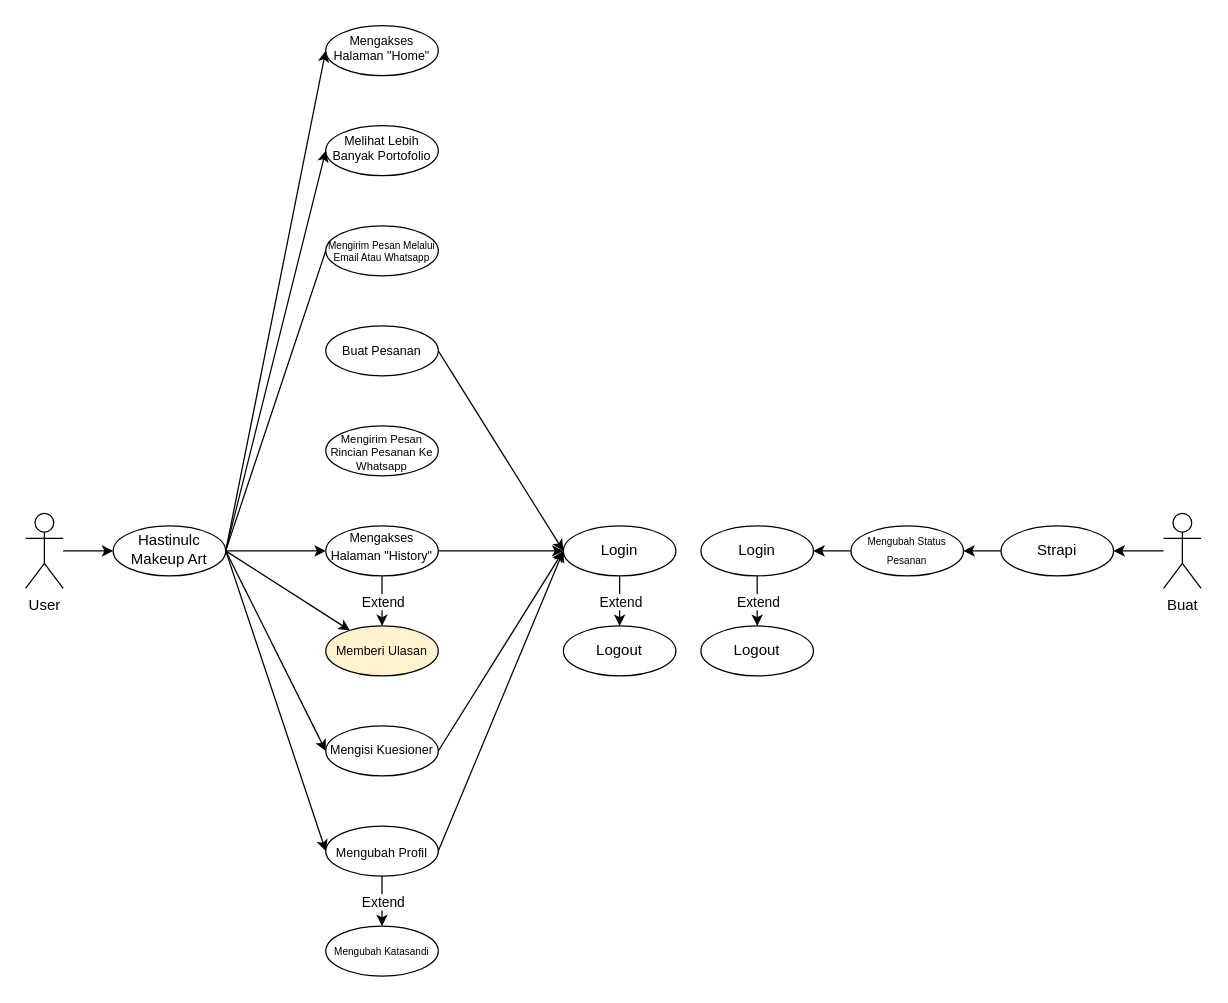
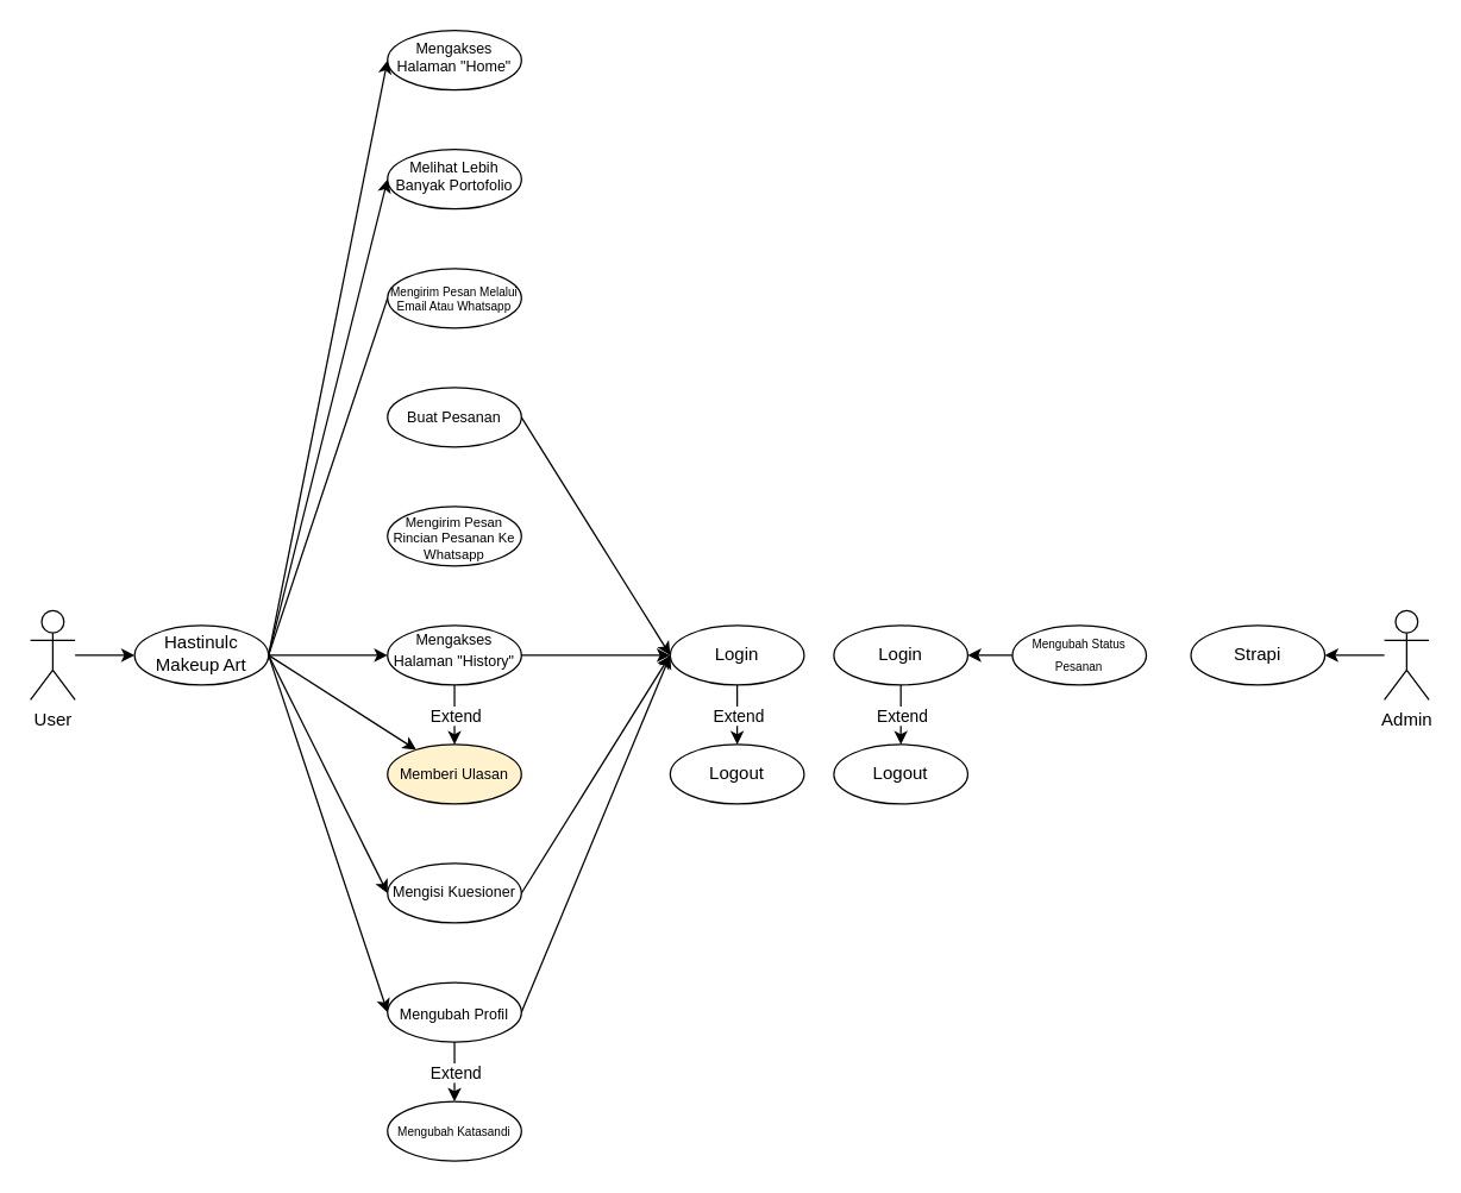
  <mxCell id="0" />
  <mxCell id="1" parent="0" />
  <mxCell id="2" value="" style="edgeStyle=orthogonalEdgeStyle;rounded=0;orthogonalLoop=1;jettySize=auto;html=1;" parent="1" source="3" target="28" edge="1"><mxGeometry relative="1" as="geometry" /></mxCell>
  <mxCell id="3" value="User" style="shape=umlActor;verticalLabelPosition=bottom;verticalAlign=top;html=1;" parent="1" vertex="1"><mxGeometry x="20" y="410" width="30" height="60" as="geometry" /></mxCell>
  <mxCell id="4" value="Mengakses Halaman &quot;Home&quot;" style="ellipse;whiteSpace=wrap;html=1;fontSize=10;spacingTop=-4;" parent="1" vertex="1"><mxGeometry x="260" y="20" width="90" height="40" as="geometry" /></mxCell>
  <mxCell id="5" value="&lt;font style=&quot;font-size: 10px;&quot;&gt;Buat Pesanan&lt;/font&gt;" style="ellipse;whiteSpace=wrap;html=1;" parent="1" vertex="1"><mxGeometry x="260" y="260" width="90" height="40" as="geometry" /></mxCell>
  <mxCell id="6" value="Memberi Ulasan" style="ellipse;whiteSpace=wrap;html=1;fontSize=10;fillColor=#fff2cc;" parent="1" vertex="1"><mxGeometry x="260" y="500" width="90" height="40" as="geometry" /></mxCell>
  <mxCell id="7" style="edgeStyle=orthogonalEdgeStyle;rounded=0;orthogonalLoop=1;jettySize=auto;html=1;entryX=0.5;entryY=0;entryDx=0;entryDy=0;" parent="1" source="9" target="6" edge="1"><mxGeometry relative="1" as="geometry" /></mxCell>
  <mxCell id="8" value="Extend" style="edgeLabel;html=1;align=center;verticalAlign=middle;resizable=0;points=[];" parent="7" vertex="1" connectable="0"><mxGeometry relative="1" as="geometry"><mxPoint as="offset" /></mxGeometry></mxCell>
  <mxCell id="9" value="&lt;font style=&quot;font-size: 10px;&quot;&gt;Mengakses Halaman &quot;History&quot;&lt;/font&gt;" style="ellipse;whiteSpace=wrap;html=1;spacingTop=-8;" parent="1" vertex="1"><mxGeometry x="260" y="420" width="90" height="40" as="geometry" /></mxCell>
  <mxCell id="10" value="" style="edgeStyle=orthogonalEdgeStyle;rounded=0;orthogonalLoop=1;jettySize=auto;html=1;" parent="1" source="12" target="27" edge="1"><mxGeometry relative="1" as="geometry" /></mxCell>
  <mxCell id="11" value="Extend" style="edgeLabel;html=1;align=center;verticalAlign=middle;resizable=0;points=[];" parent="10" vertex="1" connectable="0"><mxGeometry relative="1" as="geometry"><mxPoint as="offset" /></mxGeometry></mxCell>
  <mxCell id="12" value="&lt;span&gt;Mengubah Profil&lt;/span&gt;" style="ellipse;whiteSpace=wrap;html=1;fontSize=10;spacingTop=2;" parent="1" vertex="1"><mxGeometry x="260" y="660" width="90" height="40" as="geometry" /></mxCell>
  <mxCell id="13" value="&lt;font style=&quot;font-size: 10px;&quot;&gt;Mengisi Kuesioner&lt;/font&gt;" style="ellipse;whiteSpace=wrap;html=1;spacingTop=-2;" parent="1" vertex="1"><mxGeometry x="260" y="580" width="90" height="40" as="geometry" /></mxCell>
  <mxCell id="14" value="" style="endArrow=classic;html=1;rounded=0;entryX=0;entryY=0.5;entryDx=0;entryDy=0;exitX=1;exitY=0.5;exitDx=0;exitDy=0;" parent="1" source="28" target="4" edge="1"><mxGeometry width="50" height="50" relative="1" as="geometry"><mxPoint x="165" y="440" as="sourcePoint" /><mxPoint x="215" y="360" as="targetPoint" /></mxGeometry></mxCell>
  <mxCell id="15" value="" style="endArrow=classic;html=1;rounded=0;exitX=1;exitY=0.5;exitDx=0;exitDy=0;" parent="1" source="28" target="6" edge="1"><mxGeometry width="50" height="50" relative="1" as="geometry"><mxPoint x="165" y="440" as="sourcePoint" /><mxPoint x="264" y="356" as="targetPoint" /></mxGeometry></mxCell>
  <mxCell id="16" value="" style="endArrow=classic;html=1;rounded=0;entryX=0;entryY=0.5;entryDx=0;entryDy=0;exitX=1;exitY=0.5;exitDx=0;exitDy=0;" parent="1" source="28" target="9" edge="1"><mxGeometry width="50" height="50" relative="1" as="geometry"><mxPoint x="165" y="440" as="sourcePoint" /><mxPoint x="265" y="400" as="targetPoint" /></mxGeometry></mxCell>
  <mxCell id="17" value="" style="endArrow=classic;html=1;rounded=0;entryX=0;entryY=0.5;entryDx=0;entryDy=0;exitX=1;exitY=0.5;exitDx=0;exitDy=0;" parent="1" source="28" target="12" edge="1"><mxGeometry width="50" height="50" relative="1" as="geometry"><mxPoint x="185" y="450" as="sourcePoint" /><mxPoint x="285" y="420" as="targetPoint" /></mxGeometry></mxCell>
  <mxCell id="18" value="" style="endArrow=classic;html=1;rounded=0;entryX=0;entryY=0.5;entryDx=0;entryDy=0;exitX=1;exitY=0.5;exitDx=0;exitDy=0;" parent="1" source="28" target="13" edge="1"><mxGeometry width="50" height="50" relative="1" as="geometry"><mxPoint x="185" y="460" as="sourcePoint" /><mxPoint x="295" y="430" as="targetPoint" /></mxGeometry></mxCell>
  <mxCell id="19" value="" style="edgeStyle=orthogonalEdgeStyle;rounded=0;orthogonalLoop=1;jettySize=auto;html=1;" parent="1" source="21" target="22" edge="1"><mxGeometry relative="1" as="geometry" /></mxCell>
  <mxCell id="20" value="Extend" style="edgeLabel;html=1;align=center;verticalAlign=middle;resizable=0;points=[];" parent="19" vertex="1" connectable="0"><mxGeometry relative="1" as="geometry"><mxPoint as="offset" /></mxGeometry></mxCell>
  <mxCell id="21" value="Login" style="ellipse;whiteSpace=wrap;html=1;" parent="1" vertex="1"><mxGeometry x="450" y="420" width="90" height="40" as="geometry" /></mxCell>
  <mxCell id="22" value="Logout" style="ellipse;whiteSpace=wrap;html=1;" parent="1" vertex="1"><mxGeometry x="450" y="500" width="90" height="40" as="geometry" /></mxCell>
  <mxCell id="23" value="" style="endArrow=classic;html=1;rounded=0;exitX=1;exitY=0.5;exitDx=0;exitDy=0;entryX=0;entryY=0.5;entryDx=0;entryDy=0;" parent="1" source="5" target="21" edge="1"><mxGeometry width="50" height="50" relative="1" as="geometry"><mxPoint x="355" y="350" as="sourcePoint" /><mxPoint x="435" y="430" as="targetPoint" /></mxGeometry></mxCell>
  <mxCell id="24" value="" style="endArrow=classic;html=1;rounded=0;exitX=1;exitY=0.5;exitDx=0;exitDy=0;" parent="1" source="9" edge="1"><mxGeometry width="50" height="50" relative="1" as="geometry"><mxPoint x="355" y="400" as="sourcePoint" /><mxPoint x="450" y="440" as="targetPoint" /></mxGeometry></mxCell>
  <mxCell id="25" value="" style="endArrow=classic;html=1;rounded=0;exitX=1;exitY=0.5;exitDx=0;exitDy=0;" parent="1" source="12" edge="1"><mxGeometry width="50" height="50" relative="1" as="geometry"><mxPoint x="355" y="500" as="sourcePoint" /><mxPoint x="450" y="440" as="targetPoint" /></mxGeometry></mxCell>
  <mxCell id="26" value="" style="endArrow=classic;html=1;rounded=0;exitX=1;exitY=0.5;exitDx=0;exitDy=0;" parent="1" source="13" edge="1"><mxGeometry width="50" height="50" relative="1" as="geometry"><mxPoint x="355" y="550" as="sourcePoint" /><mxPoint x="450" y="440" as="targetPoint" /></mxGeometry></mxCell>
  <mxCell id="27" value="&lt;font style=&quot;font-size: 8px;&quot;&gt;Mengubah Katasandi&lt;/font&gt;" style="ellipse;whiteSpace=wrap;html=1;" parent="1" vertex="1"><mxGeometry x="260" y="740" width="90" height="40" as="geometry" /></mxCell>
  <mxCell id="28" value="Hastinulc Makeup Art" style="ellipse;whiteSpace=wrap;html=1;spacingTop=-2;" parent="1" vertex="1"><mxGeometry x="90" y="420" width="90" height="40" as="geometry" /></mxCell>
  <mxCell id="29" value="" style="edgeStyle=orthogonalEdgeStyle;rounded=0;orthogonalLoop=1;jettySize=auto;html=1;" parent="1" source="30" target="32" edge="1"><mxGeometry relative="1" as="geometry" /></mxCell>
- <mxCell id="30" value="Buat" style="shape=umlActor;verticalLabelPosition=bottom;verticalAlign=top;html=1;" parent="1" vertex="1"><mxGeometry x="930" y="410" width="30" height="60" as="geometry" /></mxCell>
- <mxCell id="31" value="" style="edgeStyle=orthogonalEdgeStyle;rounded=0;orthogonalLoop=1;jettySize=auto;html=1;" parent="1" source="32" target="34" edge="1"><mxGeometry relative="1" as="geometry" /></mxCell>
+ <mxCell id="30" value="Admin" style="shape=umlActor;verticalLabelPosition=bottom;verticalAlign=top;html=1;" parent="1" vertex="1"><mxGeometry x="930" y="410" width="30" height="60" as="geometry" /></mxCell>
  <mxCell id="32" value="Strapi" style="ellipse;whiteSpace=wrap;html=1;" parent="1" vertex="1"><mxGeometry x="800" y="420" width="90" height="40" as="geometry" /></mxCell>
  <mxCell id="33" value="" style="edgeStyle=orthogonalEdgeStyle;rounded=0;orthogonalLoop=1;jettySize=auto;html=1;" parent="1" source="34" target="38" edge="1"><mxGeometry relative="1" as="geometry" /></mxCell>
  <mxCell id="34" value="&lt;font style=&quot;font-size: 8px;&quot;&gt;Mengubah Status Pesanan&lt;/font&gt;" style="ellipse;whiteSpace=wrap;html=1;spacingTop=-2;spacingLeft=0;" parent="1" vertex="1"><mxGeometry x="680" y="420" width="90" height="40" as="geometry" /></mxCell>
  <mxCell id="35" value="&lt;font&gt;Mengirim Pesan Rincian Pesanan Ke Whatsapp&lt;/font&gt;" style="ellipse;whiteSpace=wrap;html=1;spacingTop=4;fontSize=9;" parent="1" vertex="1"><mxGeometry x="260" y="340" width="90" height="40" as="geometry" /></mxCell>
  <mxCell id="36" value="" style="edgeStyle=orthogonalEdgeStyle;rounded=0;orthogonalLoop=1;jettySize=auto;html=1;" parent="1" source="38" target="39" edge="1"><mxGeometry relative="1" as="geometry" /></mxCell>
  <mxCell id="37" value="Extend" style="edgeLabel;html=1;align=center;verticalAlign=middle;resizable=0;points=[];" parent="36" vertex="1" connectable="0"><mxGeometry relative="1" as="geometry"><mxPoint as="offset" /></mxGeometry></mxCell>
  <mxCell id="38" value="Login" style="ellipse;whiteSpace=wrap;html=1;" parent="1" vertex="1"><mxGeometry x="560" y="420" width="90" height="40" as="geometry" /></mxCell>
  <mxCell id="39" value="Logout" style="ellipse;whiteSpace=wrap;html=1;" parent="1" vertex="1"><mxGeometry x="560" y="500" width="90" height="40" as="geometry" /></mxCell>
  <mxCell id="40" value="Melihat Lebih Banyak Portofolio" style="ellipse;whiteSpace=wrap;html=1;fontSize=10;spacingTop=-4;" parent="1" vertex="1"><mxGeometry x="260" y="100" width="90" height="40" as="geometry" /></mxCell>
  <mxCell id="41" value="" style="endArrow=classic;html=1;rounded=0;exitX=1;exitY=0.5;exitDx=0;exitDy=0;entryX=0;entryY=0.5;entryDx=0;entryDy=0;" parent="1" source="28" target="40" edge="1"><mxGeometry width="50" height="50" relative="1" as="geometry"><mxPoint x="590" y="410" as="sourcePoint" /><mxPoint x="640" y="360" as="targetPoint" /></mxGeometry></mxCell>
  <mxCell id="42" value="Mengirim Pesan Melalui Email Atau Whatsapp" style="ellipse;whiteSpace=wrap;html=1;fontSize=8;spacingTop=2;" parent="1" vertex="1"><mxGeometry x="260" y="180" width="90" height="40" as="geometry" /></mxCell>
  <mxCell id="43" value="" style="endArrow=none;html=1;rounded=0;exitX=1;exitY=0.5;exitDx=0;exitDy=0;entryX=0;entryY=0.5;entryDx=0;entryDy=0;" parent="1" source="28" target="42" edge="1"><mxGeometry width="50" height="50" relative="1" as="geometry"><mxPoint x="370" y="330" as="sourcePoint" /><mxPoint x="420" y="280" as="targetPoint" /></mxGeometry></mxCell>
